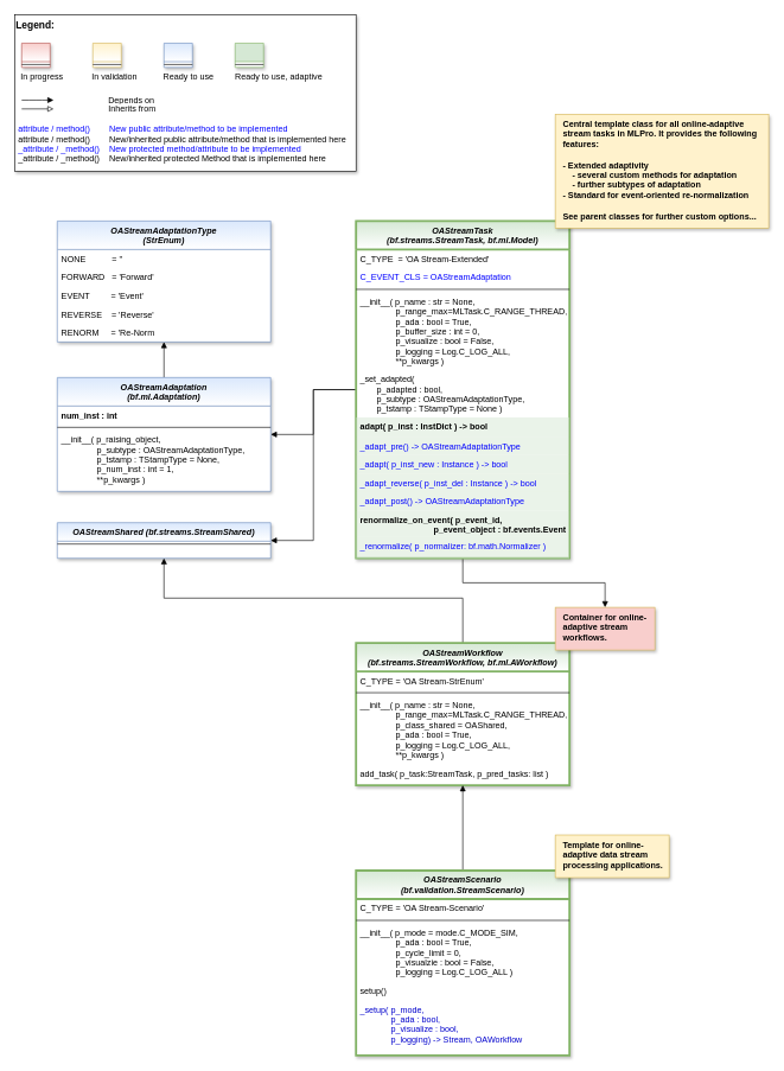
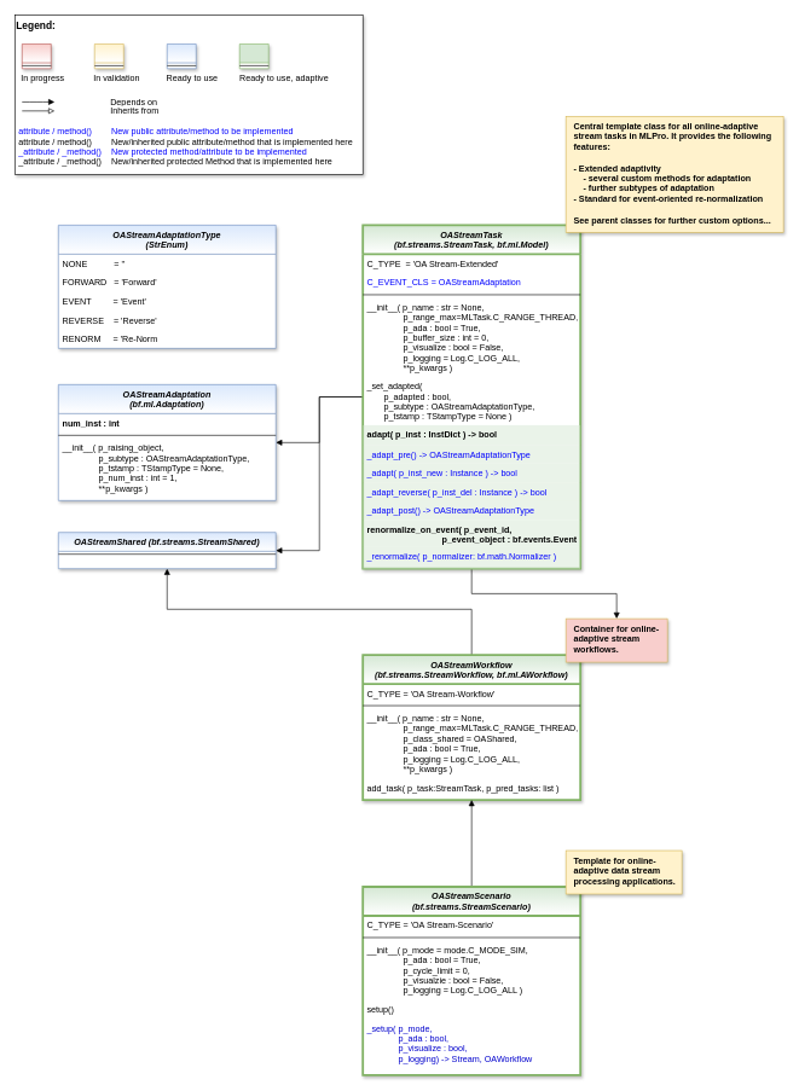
  <mxCell id="0" />
  <mxCell id="1" parent="0" />
  <mxCell id="2" style="edgeStyle=orthogonalEdgeStyle;rounded=0;orthogonalLoop=1;jettySize=auto;html=1;fontColor=#FF0000;endArrow=block;endFill=1;" parent="1" source="5" target="31" edge="1"><mxGeometry relative="1" as="geometry" /></mxCell>
  <mxCell id="3" style="edgeStyle=orthogonalEdgeStyle;rounded=0;orthogonalLoop=1;jettySize=auto;html=1;endArrow=block;endFill=1;" parent="1" source="5" target="46" edge="1"><mxGeometry relative="1" as="geometry" /></mxCell>
  <mxCell id="4" style="edgeStyle=orthogonalEdgeStyle;rounded=0;orthogonalLoop=1;jettySize=auto;html=1;endArrow=block;endFill=1;" parent="1" source="5" target="51" edge="1"><mxGeometry relative="1" as="geometry" /></mxCell>
  <mxCell id="5" value="OAStreamTask &#10;(bf.streams.StreamTask, bf.ml.Model)" style="swimlane;fontStyle=3;align=center;verticalAlign=top;childLayout=stackLayout;horizontal=1;startSize=40;horizontalStack=0;resizeParent=1;resizeLast=0;collapsible=1;marginBottom=0;rounded=0;shadow=1;strokeWidth=3;fillColor=#d5e8d4;strokeColor=#82b366;swimlaneFillColor=#ffffff;gradientColor=#FFFFFF;" parent="1" vertex="1"><mxGeometry x="500" y="310" width="300" height="474" as="geometry"><mxRectangle x="230" y="140" width="160" height="26" as="alternateBounds" /></mxGeometry></mxCell>
  <mxCell id="6" value="C_TYPE  = 'OA Stream-Extended'" style="text;align=left;verticalAlign=top;spacingLeft=4;spacingRight=4;overflow=hidden;rotatable=0;points=[[0,0.5],[1,0.5]];portConstraint=eastwest;" parent="5" vertex="1"><mxGeometry y="40" width="300" height="26" as="geometry" /></mxCell>
  <mxCell id="7" value="C_EVENT_CLS = OAStreamAdaptation" style="text;align=left;verticalAlign=top;spacingLeft=4;spacingRight=4;overflow=hidden;rotatable=0;points=[[0,0.5],[1,0.5]];portConstraint=eastwest;fontColor=#0000FF;" parent="5" vertex="1"><mxGeometry y="66" width="300" height="26" as="geometry" /></mxCell>
  <mxCell id="8" value="" style="line;html=1;strokeWidth=1;align=left;verticalAlign=middle;spacingTop=-1;spacingLeft=3;spacingRight=3;rotatable=0;labelPosition=right;points=[];portConstraint=eastwest;" parent="5" vertex="1"><mxGeometry y="92" width="300" height="8" as="geometry" /></mxCell>
  <mxCell id="9" value="__init__( p_name : str = None,&#10;               p_range_max=MLTask.C_RANGE_THREAD,&#10;               p_ada : bool = True,&#10;               p_buffer_size : int = 0,&#10;               p_visualize : bool = False,&#10;               p_logging = Log.C_LOG_ALL,&#10;               **p_kwargs )" style="text;align=left;verticalAlign=top;spacingLeft=4;spacingRight=4;overflow=hidden;rotatable=0;points=[[0,0.5],[1,0.5]];portConstraint=eastwest;fontColor=default;" parent="5" vertex="1"><mxGeometry y="100" width="300" height="109" as="geometry" /></mxCell>
  <mxCell id="10" value="_set_adapted( &#10;       p_adapted : bool,&#10;       p_subtype : OAStreamAdaptationType,&#10;       p_tstamp : TStampType = None )" style="text;align=left;verticalAlign=top;spacingLeft=4;spacingRight=4;overflow=hidden;rotatable=0;points=[[0,0.5],[1,0.5]];portConstraint=eastwest;" parent="5" vertex="1"><mxGeometry y="209" width="300" height="67" as="geometry" /></mxCell>
  <mxCell id="11" value="adapt( p_inst : InstDict ) -&gt; bool" style="text;align=left;verticalAlign=top;spacingLeft=4;spacingRight=4;overflow=hidden;rotatable=0;points=[[0,0.5],[1,0.5]];portConstraint=eastwest;fontStyle=1;fillColor=#d5e8d4;strokeColor=none;opacity=50;" parent="5" vertex="1"><mxGeometry y="276" width="300" height="27" as="geometry" /></mxCell>
  <mxCell id="12" value="_adapt_pre() -&gt; OAStreamAdaptationType" style="text;align=left;verticalAlign=top;spacingLeft=4;spacingRight=4;overflow=hidden;rotatable=0;points=[[0,0.5],[1,0.5]];portConstraint=eastwest;fillColor=#d5e8d4;strokeColor=none;opacity=50;fontColor=#0000FF;" parent="5" vertex="1"><mxGeometry y="303" width="300" height="26" as="geometry" /></mxCell>
  <mxCell id="13" value="_adapt( p_inst_new : Instance ) -&gt; bool" style="text;align=left;verticalAlign=top;spacingLeft=4;spacingRight=4;overflow=hidden;rotatable=0;points=[[0,0.5],[1,0.5]];portConstraint=eastwest;fillColor=#d5e8d4;strokeColor=none;opacity=50;fontColor=#0000FF;" parent="5" vertex="1"><mxGeometry y="329" width="300" height="26" as="geometry" /></mxCell>
  <mxCell id="14" value="_adapt_reverse( p_inst_del : Instance ) -&gt; bool" style="text;align=left;verticalAlign=top;spacingLeft=4;spacingRight=4;overflow=hidden;rotatable=0;points=[[0,0.5],[1,0.5]];portConstraint=eastwest;fillColor=#d5e8d4;strokeColor=none;opacity=50;fontColor=#0000FF;" parent="5" vertex="1"><mxGeometry y="355" width="300" height="26" as="geometry" /></mxCell>
  <mxCell id="15" value="_adapt_post() -&gt; OAStreamAdaptationType" style="text;align=left;verticalAlign=top;spacingLeft=4;spacingRight=4;overflow=hidden;rotatable=0;points=[[0,0.5],[1,0.5]];portConstraint=eastwest;fillColor=#d5e8d4;strokeColor=none;opacity=50;fontColor=#0000FF;" parent="5" vertex="1"><mxGeometry y="381" width="300" height="26" as="geometry" /></mxCell>
  <mxCell id="16" value="renormalize_on_event( p_event_id, &#10;                               p_event_object : bf.events.Event )" style="text;align=left;verticalAlign=top;spacingLeft=4;spacingRight=4;overflow=hidden;rotatable=0;points=[[0,0.5],[1,0.5]];portConstraint=eastwest;fontStyle=1;fillColor=#d5e8d4;strokeColor=none;opacity=50;" parent="5" vertex="1"><mxGeometry y="407" width="300" height="36" as="geometry" /></mxCell>
  <mxCell id="17" value="_renormalize( p_normalizer: bf.math.Normalizer )" style="text;align=left;verticalAlign=top;spacingLeft=4;spacingRight=4;overflow=hidden;rotatable=0;points=[[0,0.5],[1,0.5]];portConstraint=eastwest;fillColor=#d5e8d4;strokeColor=none;opacity=50;fontColor=#0000FF;" parent="5" vertex="1"><mxGeometry y="443" width="300" height="31" as="geometry" /></mxCell>
  <mxCell id="18" style="edgeStyle=orthogonalEdgeStyle;rounded=0;orthogonalLoop=1;jettySize=auto;html=1;fontColor=#FF0000;endArrow=block;endFill=1;exitX=0.5;exitY=0;exitDx=0;exitDy=0;entryX=0.5;entryY=1;entryDx=0;entryDy=0;" parent="1" source="19" target="31" edge="1"><mxGeometry relative="1" as="geometry"><Array as="points"><mxPoint x="650" y="840" /><mxPoint x="230" y="840" /></Array></mxGeometry></mxCell>
  <mxCell id="19" value="OAStreamWorkflow &#10;(bf.streams.StreamWorkflow, bf.ml.AWorkflow)" style="swimlane;fontStyle=3;align=center;verticalAlign=top;childLayout=stackLayout;horizontal=1;startSize=40;horizontalStack=0;resizeParent=1;resizeLast=0;collapsible=1;marginBottom=0;rounded=0;shadow=1;strokeWidth=3;fillColor=#d5e8d4;strokeColor=#82b366;swimlaneFillColor=#ffffff;gradientColor=#FFFFFF;" parent="1" vertex="1"><mxGeometry x="500" y="903" width="300" height="200" as="geometry"><mxRectangle x="230" y="140" width="160" height="26" as="alternateBounds" /></mxGeometry></mxCell>
- <mxCell id="20" value="C_TYPE = 'OA Stream-StrEnum'" style="text;align=left;verticalAlign=top;spacingLeft=4;spacingRight=4;overflow=hidden;rotatable=0;points=[[0,0.5],[1,0.5]];portConstraint=eastwest;" parent="19" vertex="1"><mxGeometry y="40" width="300" height="26" as="geometry" /></mxCell>
+ <mxCell id="20" value="C_TYPE = 'OA Stream-Workflow'" style="text;align=left;verticalAlign=top;spacingLeft=4;spacingRight=4;overflow=hidden;rotatable=0;points=[[0,0.5],[1,0.5]];portConstraint=eastwest;" parent="19" vertex="1"><mxGeometry y="40" width="300" height="26" as="geometry" /></mxCell>
  <mxCell id="21" value="" style="line;html=1;strokeWidth=1;align=left;verticalAlign=middle;spacingTop=-1;spacingLeft=3;spacingRight=3;rotatable=0;labelPosition=right;points=[];portConstraint=eastwest;" parent="19" vertex="1"><mxGeometry y="66" width="300" height="8" as="geometry" /></mxCell>
  <mxCell id="22" value="__init__( p_name : str = None,&#10;               p_range_max=MLTask.C_RANGE_THREAD,&#10;               p_class_shared = OAShared,&#10;               p_ada : bool = True,&#10;               p_logging = Log.C_LOG_ALL,&#10;               **p_kwargs )" style="text;align=left;verticalAlign=top;spacingLeft=4;spacingRight=4;overflow=hidden;rotatable=0;points=[[0,0.5],[1,0.5]];portConstraint=eastwest;fontColor=default;" parent="19" vertex="1"><mxGeometry y="74" width="300" height="96" as="geometry" /></mxCell>
  <mxCell id="23" value="add_task( p_task:StreamTask, p_pred_tasks: list )" style="text;align=left;verticalAlign=top;spacingLeft=4;spacingRight=4;overflow=hidden;rotatable=0;points=[[0,0.5],[1,0.5]];portConstraint=eastwest;fontColor=default;" parent="19" vertex="1"><mxGeometry y="170" width="300" height="26" as="geometry" /></mxCell>
  <mxCell id="24" style="edgeStyle=orthogonalEdgeStyle;rounded=0;orthogonalLoop=1;jettySize=auto;html=1;endArrow=block;endFill=1;fontColor=#0000FF;" parent="1" source="25" target="19" edge="1"><mxGeometry relative="1" as="geometry"><mxPoint x="930" y="2143" as="targetPoint" /></mxGeometry></mxCell>
- <mxCell id="25" value="OAStreamScenario &#10;(bf.validation.StreamScenario)" style="swimlane;fontStyle=3;align=center;verticalAlign=top;childLayout=stackLayout;horizontal=1;startSize=40;horizontalStack=0;resizeParent=1;resizeLast=0;collapsible=1;marginBottom=0;rounded=0;shadow=1;strokeWidth=3;fillColor=#d5e8d4;strokeColor=#82b366;swimlaneFillColor=#ffffff;gradientColor=#FFFFFF;" parent="1" vertex="1"><mxGeometry x="500" y="1223" width="300" height="260" as="geometry"><mxRectangle x="230" y="140" width="160" height="26" as="alternateBounds" /></mxGeometry></mxCell>
+ <mxCell id="25" value="OAStreamScenario &#10;(bf.streams.StreamScenario)" style="swimlane;fontStyle=3;align=center;verticalAlign=top;childLayout=stackLayout;horizontal=1;startSize=40;horizontalStack=0;resizeParent=1;resizeLast=0;collapsible=1;marginBottom=0;rounded=0;shadow=1;strokeWidth=3;fillColor=#d5e8d4;strokeColor=#82b366;swimlaneFillColor=#ffffff;gradientColor=#FFFFFF;" parent="1" vertex="1"><mxGeometry x="500" y="1223" width="300" height="260" as="geometry"><mxRectangle x="230" y="140" width="160" height="26" as="alternateBounds" /></mxGeometry></mxCell>
  <mxCell id="26" value="C_TYPE = 'OA Stream-Scenario'" style="text;align=left;verticalAlign=top;spacingLeft=4;spacingRight=4;overflow=hidden;rotatable=0;points=[[0,0.5],[1,0.5]];portConstraint=eastwest;" parent="25" vertex="1"><mxGeometry y="40" width="300" height="26" as="geometry" /></mxCell>
  <mxCell id="27" value="" style="line;html=1;strokeWidth=1;align=left;verticalAlign=middle;spacingTop=-1;spacingLeft=3;spacingRight=3;rotatable=0;labelPosition=right;points=[];portConstraint=eastwest;" parent="25" vertex="1"><mxGeometry y="66" width="300" height="8" as="geometry" /></mxCell>
  <mxCell id="28" value="__init__( p_mode = mode.C_MODE_SIM,&#10;               p_ada : bool = True,&#10;               p_cycle_limit = 0,&#10;               p_visualzie : bool = False,&#10;               p_logging = Log.C_LOG_ALL )" style="text;align=left;verticalAlign=top;spacingLeft=4;spacingRight=4;overflow=hidden;rotatable=0;points=[[0,0.5],[1,0.5]];portConstraint=eastwest;fontColor=default;" parent="25" vertex="1"><mxGeometry y="74" width="300" height="82" as="geometry" /></mxCell>
  <mxCell id="29" value="setup()" style="text;align=left;verticalAlign=top;spacingLeft=4;spacingRight=4;overflow=hidden;rotatable=0;points=[[0,0.5],[1,0.5]];portConstraint=eastwest;fontColor=default;" parent="25" vertex="1"><mxGeometry y="156" width="300" height="26" as="geometry" /></mxCell>
  <mxCell id="30" value="_setup( p_mode, &#10;             p_ada : bool, &#10;             p_visualize : bool,&#10;             p_logging) -&gt; Stream, OAWorkflow" style="text;align=left;verticalAlign=top;spacingLeft=4;spacingRight=4;overflow=hidden;rotatable=0;points=[[0,0.5],[1,0.5]];portConstraint=eastwest;fontColor=#0000CC;" parent="25" vertex="1"><mxGeometry y="182" width="300" height="66" as="geometry" /></mxCell>
  <mxCell id="31" value="OAStreamShared (bf.streams.StreamShared)" style="swimlane;fontStyle=3;align=center;verticalAlign=top;childLayout=stackLayout;horizontal=1;startSize=26;horizontalStack=0;resizeParent=1;resizeLast=0;collapsible=1;marginBottom=0;rounded=0;shadow=1;strokeWidth=1;fillColor=#dae8fc;strokeColor=#6c8ebf;swimlaneFillColor=#ffffff;gradientColor=#FFFFFF;" parent="1" vertex="1"><mxGeometry x="80" y="734" width="300" height="50" as="geometry"><mxRectangle x="230" y="140" width="160" height="26" as="alternateBounds" /></mxGeometry></mxCell>
  <mxCell id="32" value="" style="line;html=1;strokeWidth=1;align=left;verticalAlign=middle;spacingTop=-1;spacingLeft=3;spacingRight=3;rotatable=0;labelPosition=right;points=[];portConstraint=eastwest;" parent="31" vertex="1"><mxGeometry y="26" width="300" height="8" as="geometry" /></mxCell>
  <mxCell id="33" value="" style="group" parent="1" vertex="1" connectable="0"><mxGeometry x="20" y="20" width="480" height="220" as="geometry" /></mxCell>
  <mxCell id="34" value="&lt;font color=&quot;#000000&quot; size=&quot;1&quot;&gt;&lt;b style=&quot;font-size: 14px&quot;&gt;Legend:&lt;br&gt;&lt;/b&gt;&lt;/font&gt;&lt;br&gt;&lt;br&gt;&lt;br&gt;&lt;font color=&quot;#0000ff&quot; style=&quot;font-size: 6px;&quot;&gt;&lt;br&gt;&lt;/font&gt;&lt;span style=&quot;color: rgb(0 , 0 , 0)&quot;&gt;&lt;font style=&quot;font-size: 4px&quot;&gt;&amp;nbsp; &amp;nbsp;&lt;/font&gt;&amp;nbsp;In progress&amp;nbsp; &amp;nbsp; &amp;nbsp; &amp;nbsp; &amp;nbsp; &amp;nbsp; In validation&amp;nbsp; &amp;nbsp; &amp;nbsp; &amp;nbsp; &amp;nbsp; &amp;nbsp;Ready to use&amp;nbsp; &amp;nbsp; &amp;nbsp; &amp;nbsp; &amp;nbsp;Ready to use,&amp;nbsp;&lt;/span&gt;&lt;span style=&quot;background-color: transparent; color: rgb(0, 0, 0);&quot;&gt;adaptive&lt;/span&gt;&lt;font style=&quot;background-color: transparent;&quot; color=&quot;#000000&quot;&gt;&amp;nbsp;&lt;/font&gt;&lt;div&gt;&lt;font color=&quot;#0000ff&quot;&gt;&lt;br&gt;&lt;br&gt;&lt;br&gt;&lt;br&gt;&amp;nbsp;attribute / method()&amp;nbsp; &amp;nbsp; &amp;nbsp; &amp;nbsp; New public attribute/method to be implemented&lt;/font&gt;&lt;br&gt;&lt;font color=&quot;#000000&quot;&gt;&amp;nbsp;&lt;/font&gt;&lt;font color=&quot;#000000&quot;&gt;attribute / method()&lt;span&gt;&#09;&lt;/span&gt;&amp;nbsp; &amp;nbsp; &amp;nbsp; &amp;nbsp;New/inherited public attribute/method that is implemented here&lt;br&gt;&lt;/font&gt;&lt;font color=&quot;#0000ff&quot;&gt;&amp;nbsp;_attribute /&amp;nbsp;&lt;/font&gt;&lt;font color=&quot;#0000ff&quot;&gt;_method()&amp;nbsp; &amp;nbsp; New protected method/attribute to be implemented&lt;/font&gt;&lt;br&gt;&lt;font color=&quot;#000000&quot;&gt;&amp;nbsp;_attribute / _method()&amp;nbsp; &amp;nbsp; New/inherited protected Method that is implemented here&lt;br&gt;&lt;/font&gt;&lt;font color=&quot;#000000&quot;&gt;&lt;br&gt;&lt;br&gt;&lt;br&gt;&lt;br&gt;&lt;br&gt;&lt;/font&gt;&lt;/div&gt;" style="text;html=1;align=left;verticalAlign=top;whiteSpace=wrap;rounded=0;fontColor=#006600;strokeColor=#000000;shadow=1;fillColor=#ffffff;" parent="33" vertex="1"><mxGeometry width="480" height="220" as="geometry" /></mxCell>
  <mxCell id="35" value="Depends on" style="endArrow=block;html=1;labelPosition=right;verticalLabelPosition=middle;align=left;verticalAlign=middle;endFill=1;fontSize=12;" parent="33" edge="1"><mxGeometry x="-1590" y="-2180" width="50" height="50" as="geometry"><mxPoint x="10.0" y="120.003" as="sourcePoint" /><mxPoint x="54.848" y="120.003" as="targetPoint" /><mxPoint x="98" as="offset" /><Array as="points"><mxPoint x="30" y="120" /></Array></mxGeometry></mxCell>
  <mxCell id="36" value="Inherits from" style="endArrow=block;html=1;labelPosition=right;verticalLabelPosition=middle;align=left;verticalAlign=middle;endFill=0;fontSize=12;" parent="33" edge="1"><mxGeometry x="-1590" y="-2180" width="50" height="50" as="geometry"><mxPoint x="10.0" y="132.385" as="sourcePoint" /><mxPoint x="54.848" y="132.385" as="targetPoint" /><mxPoint x="98" y="1" as="offset" /></mxGeometry></mxCell>
  <mxCell id="37" value="" style="swimlane;fontStyle=3;align=center;verticalAlign=top;childLayout=stackLayout;horizontal=1;startSize=26;horizontalStack=0;resizeParent=1;resizeLast=0;collapsible=1;marginBottom=0;rounded=0;shadow=1;strokeWidth=1;fillColor=#f8cecc;strokeColor=#b85450;gradientColor=#ffffff;swimlaneFillColor=#ffffff;" parent="33" vertex="1"><mxGeometry x="10" y="40" width="40" height="34" as="geometry"><mxRectangle x="230" y="140" width="160" height="26" as="alternateBounds" /></mxGeometry></mxCell>
  <mxCell id="38" value="" style="line;html=1;strokeWidth=1;align=left;verticalAlign=middle;spacingTop=-1;spacingLeft=3;spacingRight=3;rotatable=0;labelPosition=right;points=[];portConstraint=eastwest;" parent="37" vertex="1"><mxGeometry y="26" width="40" height="8" as="geometry" /></mxCell>
  <mxCell id="39" value="" style="swimlane;fontStyle=3;align=center;verticalAlign=top;childLayout=stackLayout;horizontal=1;startSize=26;horizontalStack=0;resizeParent=1;resizeLast=0;collapsible=1;marginBottom=0;rounded=0;shadow=1;strokeWidth=1;fillColor=#fff2cc;strokeColor=#d6b656;gradientColor=#ffffff;swimlaneFillColor=#ffffff;" parent="33" vertex="1"><mxGeometry x="110" y="40" width="40" height="34" as="geometry"><mxRectangle x="230" y="140" width="160" height="26" as="alternateBounds" /></mxGeometry></mxCell>
  <mxCell id="40" value="" style="line;html=1;strokeWidth=1;align=left;verticalAlign=middle;spacingTop=-1;spacingLeft=3;spacingRight=3;rotatable=0;labelPosition=right;points=[];portConstraint=eastwest;" parent="39" vertex="1"><mxGeometry y="26" width="40" height="8" as="geometry" /></mxCell>
  <mxCell id="41" value="" style="swimlane;fontStyle=3;align=center;verticalAlign=top;childLayout=stackLayout;horizontal=1;startSize=26;horizontalStack=0;resizeParent=1;resizeLast=0;collapsible=1;marginBottom=0;rounded=0;shadow=1;strokeWidth=1;fillColor=#dae8fc;strokeColor=#6c8ebf;gradientColor=#ffffff;swimlaneFillColor=#ffffff;" parent="33" vertex="1"><mxGeometry x="210" y="40" width="40" height="34" as="geometry"><mxRectangle x="230" y="140" width="160" height="26" as="alternateBounds" /></mxGeometry></mxCell>
  <mxCell id="42" value="" style="line;html=1;strokeWidth=1;align=left;verticalAlign=middle;spacingTop=-1;spacingLeft=3;spacingRight=3;rotatable=0;labelPosition=right;points=[];portConstraint=eastwest;" parent="41" vertex="1"><mxGeometry y="26" width="40" height="8" as="geometry" /></mxCell>
  <mxCell id="43" value="" style="swimlane;fontStyle=3;align=center;verticalAlign=top;childLayout=stackLayout;horizontal=1;startSize=26;horizontalStack=0;resizeParent=1;resizeLast=0;collapsible=1;marginBottom=0;rounded=0;shadow=1;strokeWidth=1;fillColor=#d5e8d4;strokeColor=#82b366;swimlaneFillColor=#ffffff;" parent="33" vertex="1"><mxGeometry x="310" y="40" width="40" height="34" as="geometry"><mxRectangle x="230" y="140" width="160" height="26" as="alternateBounds" /></mxGeometry></mxCell>
  <mxCell id="44" value="" style="line;html=1;strokeWidth=1;align=left;verticalAlign=middle;spacingTop=-1;spacingLeft=3;spacingRight=3;rotatable=0;labelPosition=right;points=[];portConstraint=eastwest;" parent="43" vertex="1"><mxGeometry y="26" width="40" height="8" as="geometry" /></mxCell>
- <mxCell id="45" style="edgeStyle=orthogonalEdgeStyle;rounded=0;orthogonalLoop=1;jettySize=auto;html=1;endArrow=block;endFill=1;" parent="1" source="46" target="53" edge="1"><mxGeometry relative="1" as="geometry" /></mxCell>
  <mxCell id="46" value="OAStreamAdaptation&#10;(bf.ml.Adaptation)" style="swimlane;fontStyle=3;align=center;verticalAlign=top;childLayout=stackLayout;horizontal=1;startSize=40;horizontalStack=0;resizeParent=1;resizeLast=0;collapsible=1;marginBottom=0;rounded=0;shadow=1;strokeWidth=1;fillColor=#dae8fc;strokeColor=#6c8ebf;swimlaneFillColor=#ffffff;gradientColor=#FFFFFF;" parent="1" vertex="1"><mxGeometry x="80" y="530" width="300" height="160" as="geometry"><mxRectangle x="230" y="140" width="160" height="26" as="alternateBounds" /></mxGeometry></mxCell>
  <mxCell id="47" value="num_inst : int" style="text;align=left;verticalAlign=top;spacingLeft=4;spacingRight=4;overflow=hidden;rotatable=0;points=[[0,0.5],[1,0.5]];portConstraint=eastwest;fontStyle=1" parent="46" vertex="1"><mxGeometry y="40" width="300" height="26" as="geometry" /></mxCell>
  <mxCell id="48" value="" style="line;html=1;strokeWidth=1;align=left;verticalAlign=middle;spacingTop=-1;spacingLeft=3;spacingRight=3;rotatable=0;labelPosition=right;points=[];portConstraint=eastwest;" parent="46" vertex="1"><mxGeometry y="66" width="300" height="8" as="geometry" /></mxCell>
  <mxCell id="49" value="__init__( p_raising_object,&#10;               p_subtype : OAStreamAdaptationType,&#10;               p_tstamp : TStampType = None,&#10;               p_num_inst : int = 1,&#10;               **p_kwargs )" style="text;align=left;verticalAlign=top;spacingLeft=4;spacingRight=4;overflow=hidden;rotatable=0;points=[[0,0.5],[1,0.5]];portConstraint=eastwest;" parent="46" vertex="1"><mxGeometry y="74" width="300" height="84" as="geometry" /></mxCell>
  <mxCell id="50" value="Central template class for all online-adaptive stream tasks in MLPro. It provides the following features:&lt;br&gt;&lt;br&gt;- Extended adaptivity&lt;div&gt;&amp;nbsp; &amp;nbsp; - several custom methods for adaptation&lt;/div&gt;&lt;div&gt;&amp;nbsp; &amp;nbsp; - further subtypes of adaptation&lt;br&gt;- Standard for event-oriented re-normalization&lt;br&gt;&lt;br&gt;See parent classes for further custom options...&lt;/div&gt;" style="rounded=0;whiteSpace=wrap;html=1;fillColor=#fff2cc;strokeColor=#d6b656;shadow=1;fontStyle=1;align=left;verticalAlign=top;spacingLeft=9;spacingRight=3;" parent="1" vertex="1"><mxGeometry x="780" y="160" width="300" height="160" as="geometry" /></mxCell>
  <mxCell id="51" value="Container for online-adaptive stream workflows." style="rounded=0;whiteSpace=wrap;html=1;fillColor=#f8cecc;strokeColor=#d6b656;shadow=1;fontStyle=1;align=left;verticalAlign=top;spacingLeft=9;spacingRight=3;" parent="1" vertex="1"><mxGeometry x="780" y="853" width="140" height="60" as="geometry" /></mxCell>
  <mxCell id="52" value="Template for online-adaptive data stream processing applications." style="rounded=0;whiteSpace=wrap;html=1;fillColor=#fff2cc;strokeColor=#d6b656;shadow=1;fontStyle=1;align=left;verticalAlign=top;spacingLeft=9;spacingRight=3;" parent="1" vertex="1"><mxGeometry x="780" y="1173" width="160" height="60" as="geometry" /></mxCell>
  <mxCell id="53" value="OAStreamAdaptationType&#10;(StrEnum)" style="swimlane;fontStyle=3;align=center;verticalAlign=top;childLayout=stackLayout;horizontal=1;startSize=40;horizontalStack=0;resizeParent=1;resizeLast=0;collapsible=1;marginBottom=0;rounded=0;shadow=1;strokeWidth=1;fillColor=#dae8fc;strokeColor=#6c8ebf;swimlaneFillColor=#ffffff;gradientColor=#FFFFFF;" parent="1" vertex="1"><mxGeometry x="80" y="310" width="300" height="170" as="geometry"><mxRectangle x="230" y="140" width="160" height="26" as="alternateBounds" /></mxGeometry></mxCell>
  <mxCell id="54" value="NONE           = ''" style="text;align=left;verticalAlign=top;spacingLeft=4;spacingRight=4;overflow=hidden;rotatable=0;points=[[0,0.5],[1,0.5]];portConstraint=eastwest;" vertex="1" parent="53"><mxGeometry y="40" width="300" height="26" as="geometry" /></mxCell>
  <mxCell id="55" value="FORWARD   = 'Forward'" style="text;align=left;verticalAlign=top;spacingLeft=4;spacingRight=4;overflow=hidden;rotatable=0;points=[[0,0.5],[1,0.5]];portConstraint=eastwest;" vertex="1" parent="53"><mxGeometry y="66" width="300" height="26" as="geometry" /></mxCell>
  <mxCell id="56" value="EVENT         = 'Event'" style="text;align=left;verticalAlign=top;spacingLeft=4;spacingRight=4;overflow=hidden;rotatable=0;points=[[0,0.5],[1,0.5]];portConstraint=eastwest;" vertex="1" parent="53"><mxGeometry y="92" width="300" height="26" as="geometry" /></mxCell>
  <mxCell id="57" value="REVERSE    = 'Reverse'" style="text;align=left;verticalAlign=top;spacingLeft=4;spacingRight=4;overflow=hidden;rotatable=0;points=[[0,0.5],[1,0.5]];portConstraint=eastwest;" parent="53" vertex="1"><mxGeometry y="118" width="300" height="26" as="geometry" /></mxCell>
  <mxCell id="58" value="RENORM     = 'Re-Norm" style="text;align=left;verticalAlign=top;spacingLeft=4;spacingRight=4;overflow=hidden;rotatable=0;points=[[0,0.5],[1,0.5]];portConstraint=eastwest;" parent="53" vertex="1"><mxGeometry y="144" width="300" height="26" as="geometry" /></mxCell>
